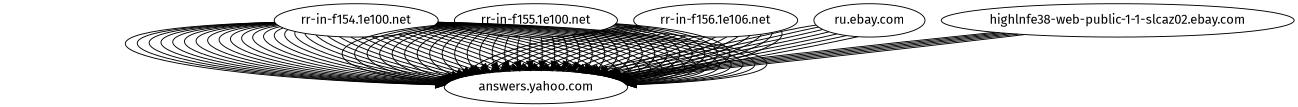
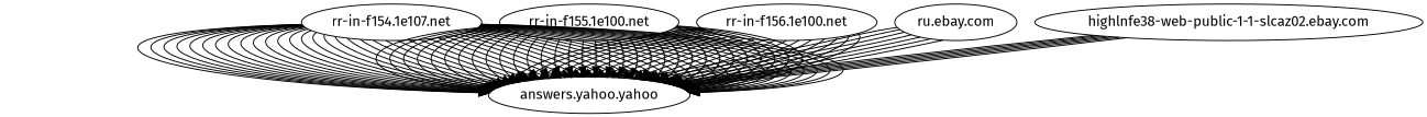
  digraph {
    fontname="Fira Sans"
    node [fontname="Fira Sans"]
    edge [fontname="Fira Sans"]
-   n1 [label="answers.yahoo.com"]
-   n2 [label="rr-in-f154.1e100.net"]
+   n1 [label="answers.yahoo.yahoo"]
+   n2 [label="rr-in-f154.1e107.net"]
    n3 [label="rr-in-f155.1e100.net"]
-   n4 [label="rr-in-f156.1e106.net"]
+   n4 [label="rr-in-f156.1e100.net"]
    n5 [label="ru.ebay.com"]
    n6 [label="highlnfe38-web-public-1-1-slcaz02.ebay.com"]
    n2 -> n1
    n2 -> n1
    n2 -> n1
    n2 -> n1
    n2 -> n1
    n2 -> n1
    n2 -> n1
    n2 -> n1
    n2 -> n1
    n2 -> n1
    n2 -> n1
    n2 -> n1
    n2 -> n1
    n2 -> n1
    n2 -> n1
    n2 -> n1
    n2 -> n1
    n2 -> n1
    n2 -> n1
    n2 -> n1
    n2 -> n1
    n2 -> n1
    n2 -> n1
    n2 -> n1
    n2 -> n1
    n2 -> n1
    n2 -> n1
    n2 -> n1
    n2 -> n1
    n2 -> n1
    n2 -> n1
    n2 -> n1
    n2 -> n1
    n2 -> n1
    n2 -> n1
    n2 -> n1
    n2 -> n1
    n2 -> n1
    n2 -> n1
    n2 -> n1
    n2 -> n1
    n2 -> n1
    n2 -> n1
    n2 -> n1
    n2 -> n1
    n2 -> n1
    n2 -> n1
    n2 -> n1
    n2 -> n1
    n2 -> n1
    n3 -> n1
    n3 -> n1
    n3 -> n1
    n3 -> n1
    n3 -> n1
    n3 -> n1
    n3 -> n1
    n3 -> n1
    n3 -> n1
    n3 -> n1
    n3 -> n1
    n3 -> n1
    n3 -> n1
    n3 -> n1
    n3 -> n1
    n3 -> n1
    n3 -> n1
    n3 -> n1
    n3 -> n1
    n3 -> n1
    n3 -> n1
    n3 -> n1
    n3 -> n1
    n3 -> n1
    n3 -> n1
    n3 -> n1
    n3 -> n1
    n3 -> n1
    n3 -> n1
    n3 -> n1
    n3 -> n1
    n3 -> n1
    n4 -> n1
    n4 -> n1
    n4 -> n1
    n4 -> n1
    n4 -> n1
    n4 -> n1
    n4 -> n1
    n4 -> n1
    n4 -> n1
    n4 -> n1
    n4 -> n1
    n4 -> n1
    n4 -> n1
    n4 -> n1
    n4 -> n1
    n4 -> n1
    n4 -> n1
    n4 -> n1
    n4 -> n1
    n4 -> n1
    n4 -> n1
    n5 -> n1
    n5 -> n1
    n5 -> n1
    n5 -> n1
    n5 -> n1
    n5 -> n1
    n5 -> n1
    n6 -> n1
    n6 -> n1
    n6 -> n1
    n6 -> n1
    n6 -> n1
    n6 -> n1
  }
